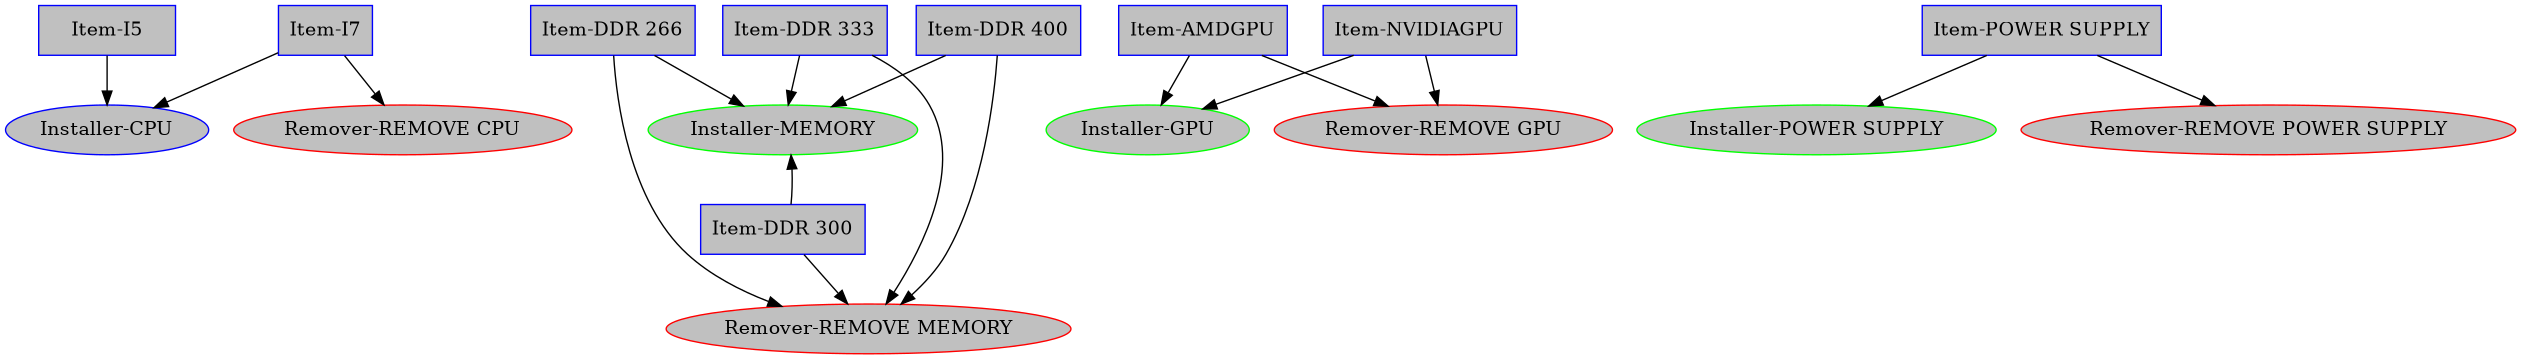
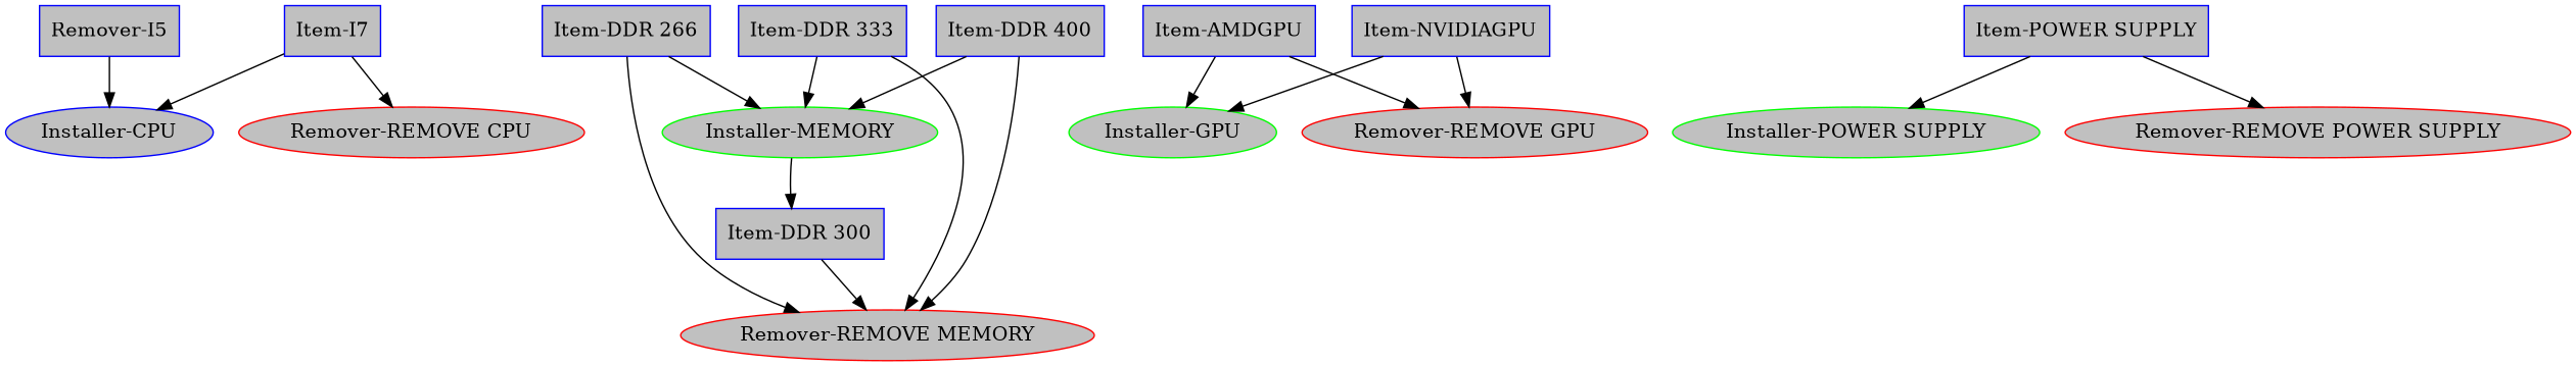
  digraph {
    node [color=blue fillcolor=grey style=filled shape=box]
    "Installer-CPU" [shape=""]
-   "Item-I5"
+   "Item-I5" [label="Remover-I5"]
    "Remover-REMOVE CPU" [color=red shape=""]
    "Item-I7"
    "Installer-MEMORY" [color=green shape=""]
    "Item-DDR 266"
    "Remover-REMOVE MEMORY" [color=red shape=""]
    "Item-DDR 300"
    "Item-DDR 333"
    "Item-DDR 400"
    "Installer-GPU" [color=green shape=""]
    "Item-AMDGPU"
    "Remover-REMOVE GPU" [color=red shape=""]
    "Item-NVIDIAGPU"
    "Installer-POWER SUPPLY" [color=green shape=""]
    "Item-POWER SUPPLY"
    "Remover-REMOVE POWER SUPPLY" [color=red shape=""]
    "Item-I5" -> "Installer-CPU"
    "Item-I7" -> "Installer-CPU"
    "Item-I7" -> "Remover-REMOVE CPU"
    "Item-DDR 266" -> "Installer-MEMORY"
    "Item-DDR 266" -> "Remover-REMOVE MEMORY"
-   "Item-DDR 300" -> "Installer-MEMORY"
+   "Installer-MEMORY" -> "Item-DDR 300"
    "Item-DDR 300" -> "Remover-REMOVE MEMORY"
    "Item-DDR 333" -> "Installer-MEMORY"
    "Item-DDR 333" -> "Remover-REMOVE MEMORY"
    "Item-DDR 400" -> "Installer-MEMORY"
    "Item-DDR 400" -> "Remover-REMOVE MEMORY"
    "Item-AMDGPU" -> "Installer-GPU"
    "Item-AMDGPU" -> "Remover-REMOVE GPU"
    "Item-NVIDIAGPU" -> "Installer-GPU"
    "Item-NVIDIAGPU" -> "Remover-REMOVE GPU"
    "Item-POWER SUPPLY" -> "Installer-POWER SUPPLY"
    "Item-POWER SUPPLY" -> "Remover-REMOVE POWER SUPPLY"
  }
